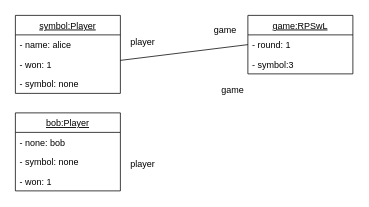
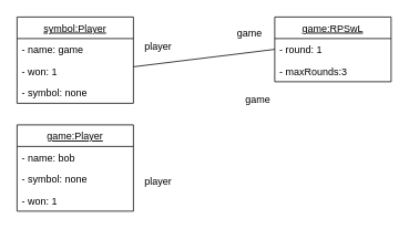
  <mxCell id="0" />
  <mxCell id="1" parent="0" />
- <mxCell id="2" value="bob:Player" style="swimlane;fontStyle=4;childLayout=stackLayout;horizontal=1;startSize=26;fillColor=none;horizontalStack=0;resizeParent=1;resizeParentMax=0;resizeLast=0;collapsible=1;marginBottom=0;" vertex="1" parent="1"><mxGeometry x="20" y="150" width="140" height="104" as="geometry" /></mxCell>
- <mxCell id="3" value="- none: bob" style="text;strokeColor=none;fillColor=none;align=left;verticalAlign=top;spacingLeft=4;spacingRight=4;overflow=hidden;rotatable=0;points=[[0,0.5],[1,0.5]];portConstraint=eastwest;" vertex="1" parent="2"><mxGeometry y="26" width="140" height="26" as="geometry" /></mxCell>
+ <mxCell id="2" value="game:Player" style="swimlane;fontStyle=4;childLayout=stackLayout;horizontal=1;startSize=26;fillColor=none;horizontalStack=0;resizeParent=1;resizeParentMax=0;resizeLast=0;collapsible=1;marginBottom=0;" vertex="1" parent="1"><mxGeometry x="20" y="150" width="140" height="104" as="geometry" /></mxCell>
+ <mxCell id="3" value="- name: bob" style="text;strokeColor=none;fillColor=none;align=left;verticalAlign=top;spacingLeft=4;spacingRight=4;overflow=hidden;rotatable=0;points=[[0,0.5],[1,0.5]];portConstraint=eastwest;" vertex="1" parent="2"><mxGeometry y="26" width="140" height="26" as="geometry" /></mxCell>
  <mxCell id="4" value="- symbol: none" style="text;strokeColor=none;fillColor=none;align=left;verticalAlign=top;spacingLeft=4;spacingRight=4;overflow=hidden;rotatable=0;points=[[0,0.5],[1,0.5]];portConstraint=eastwest;" vertex="1" parent="2"><mxGeometry y="52" width="140" height="26" as="geometry" /></mxCell>
  <mxCell id="5" value="- won: 1" style="text;strokeColor=none;fillColor=none;align=left;verticalAlign=top;spacingLeft=4;spacingRight=4;overflow=hidden;rotatable=0;points=[[0,0.5],[1,0.5]];portConstraint=eastwest;" vertex="1" parent="2"><mxGeometry y="78" width="140" height="26" as="geometry" /></mxCell>
  <mxCell id="6" value="symbol:Player" style="swimlane;fontStyle=4;childLayout=stackLayout;horizontal=1;startSize=26;fillColor=none;horizontalStack=0;resizeParent=1;resizeParentMax=0;resizeLast=0;collapsible=1;marginBottom=0;" vertex="1" parent="1"><mxGeometry x="20" y="20" width="140" height="104" as="geometry" /></mxCell>
- <mxCell id="7" value="- name: alice" style="text;strokeColor=none;fillColor=none;align=left;verticalAlign=top;spacingLeft=4;spacingRight=4;overflow=hidden;rotatable=0;points=[[0,0.5],[1,0.5]];portConstraint=eastwest;" vertex="1" parent="6"><mxGeometry y="26" width="140" height="26" as="geometry" /></mxCell>
+ <mxCell id="7" value="- name: game" style="text;strokeColor=none;fillColor=none;align=left;verticalAlign=top;spacingLeft=4;spacingRight=4;overflow=hidden;rotatable=0;points=[[0,0.5],[1,0.5]];portConstraint=eastwest;" vertex="1" parent="6"><mxGeometry y="26" width="140" height="26" as="geometry" /></mxCell>
  <mxCell id="8" value="- won: 1" style="text;strokeColor=none;fillColor=none;align=left;verticalAlign=top;spacingLeft=4;spacingRight=4;overflow=hidden;rotatable=0;points=[[0,0.5],[1,0.5]];portConstraint=eastwest;" vertex="1" parent="6"><mxGeometry y="52" width="140" height="26" as="geometry" /></mxCell>
  <mxCell id="9" value="- symbol: none" style="text;strokeColor=none;fillColor=none;align=left;verticalAlign=top;spacingLeft=4;spacingRight=4;overflow=hidden;rotatable=0;points=[[0,0.5],[1,0.5]];portConstraint=eastwest;" vertex="1" parent="6"><mxGeometry y="78" width="140" height="26" as="geometry" /></mxCell>
  <mxCell id="10" value="game:RPSwL" style="swimlane;fontStyle=4;childLayout=stackLayout;horizontal=1;startSize=26;fillColor=none;horizontalStack=0;resizeParent=1;resizeParentMax=0;resizeLast=0;collapsible=1;marginBottom=0;" vertex="1" parent="1"><mxGeometry x="330" y="20" width="140" height="78" as="geometry" /></mxCell>
  <mxCell id="11" value="- round: 1" style="text;strokeColor=none;fillColor=none;align=left;verticalAlign=top;spacingLeft=4;spacingRight=4;overflow=hidden;rotatable=0;points=[[0,0.5],[1,0.5]];portConstraint=eastwest;" vertex="1" parent="10"><mxGeometry y="26" width="140" height="26" as="geometry" /></mxCell>
- <mxCell id="12" value="- symbol:3" style="text;strokeColor=none;fillColor=none;align=left;verticalAlign=top;spacingLeft=4;spacingRight=4;overflow=hidden;rotatable=0;points=[[0,0.5],[1,0.5]];portConstraint=eastwest;" vertex="1" parent="10"><mxGeometry y="52" width="140" height="26" as="geometry" /></mxCell>
+ <mxCell id="12" value="- maxRounds:3" style="text;strokeColor=none;fillColor=none;align=left;verticalAlign=top;spacingLeft=4;spacingRight=4;overflow=hidden;rotatable=0;points=[[0,0.5],[1,0.5]];portConstraint=eastwest;" vertex="1" parent="10"><mxGeometry y="52" width="140" height="26" as="geometry" /></mxCell>
  <mxCell id="13" value="" style="endArrow=none;html=1;entryX=0;entryY=0.5;entryDx=0;entryDy=0;" edge="1" parent="1" target="11"><mxGeometry width="50" height="50" relative="1" as="geometry"><mxPoint x="160" y="80" as="sourcePoint" /><mxPoint x="210" y="30" as="targetPoint" /></mxGeometry></mxCell>
  <mxCell id="14" value="player" style="text;html=1;strokeColor=none;fillColor=none;align=center;verticalAlign=middle;whiteSpace=wrap;rounded=0;" vertex="1" parent="1"><mxGeometry x="170" y="208" width="40" height="20" as="geometry" /></mxCell>
  <mxCell id="15" value="player" style="text;html=1;strokeColor=none;fillColor=none;align=center;verticalAlign=middle;whiteSpace=wrap;rounded=0;" vertex="1" parent="1"><mxGeometry x="170" y="46" width="40" height="20" as="geometry" /></mxCell>
  <mxCell id="16" value="game" style="text;html=1;strokeColor=none;fillColor=none;align=center;verticalAlign=middle;whiteSpace=wrap;rounded=0;" vertex="1" parent="1"><mxGeometry x="280" y="30" width="40" height="20" as="geometry" /></mxCell>
  <mxCell id="17" value="game" style="text;html=1;strokeColor=none;fillColor=none;align=center;verticalAlign=middle;whiteSpace=wrap;rounded=0;" vertex="1" parent="1"><mxGeometry x="290" y="110" width="40" height="20" as="geometry" /></mxCell>
